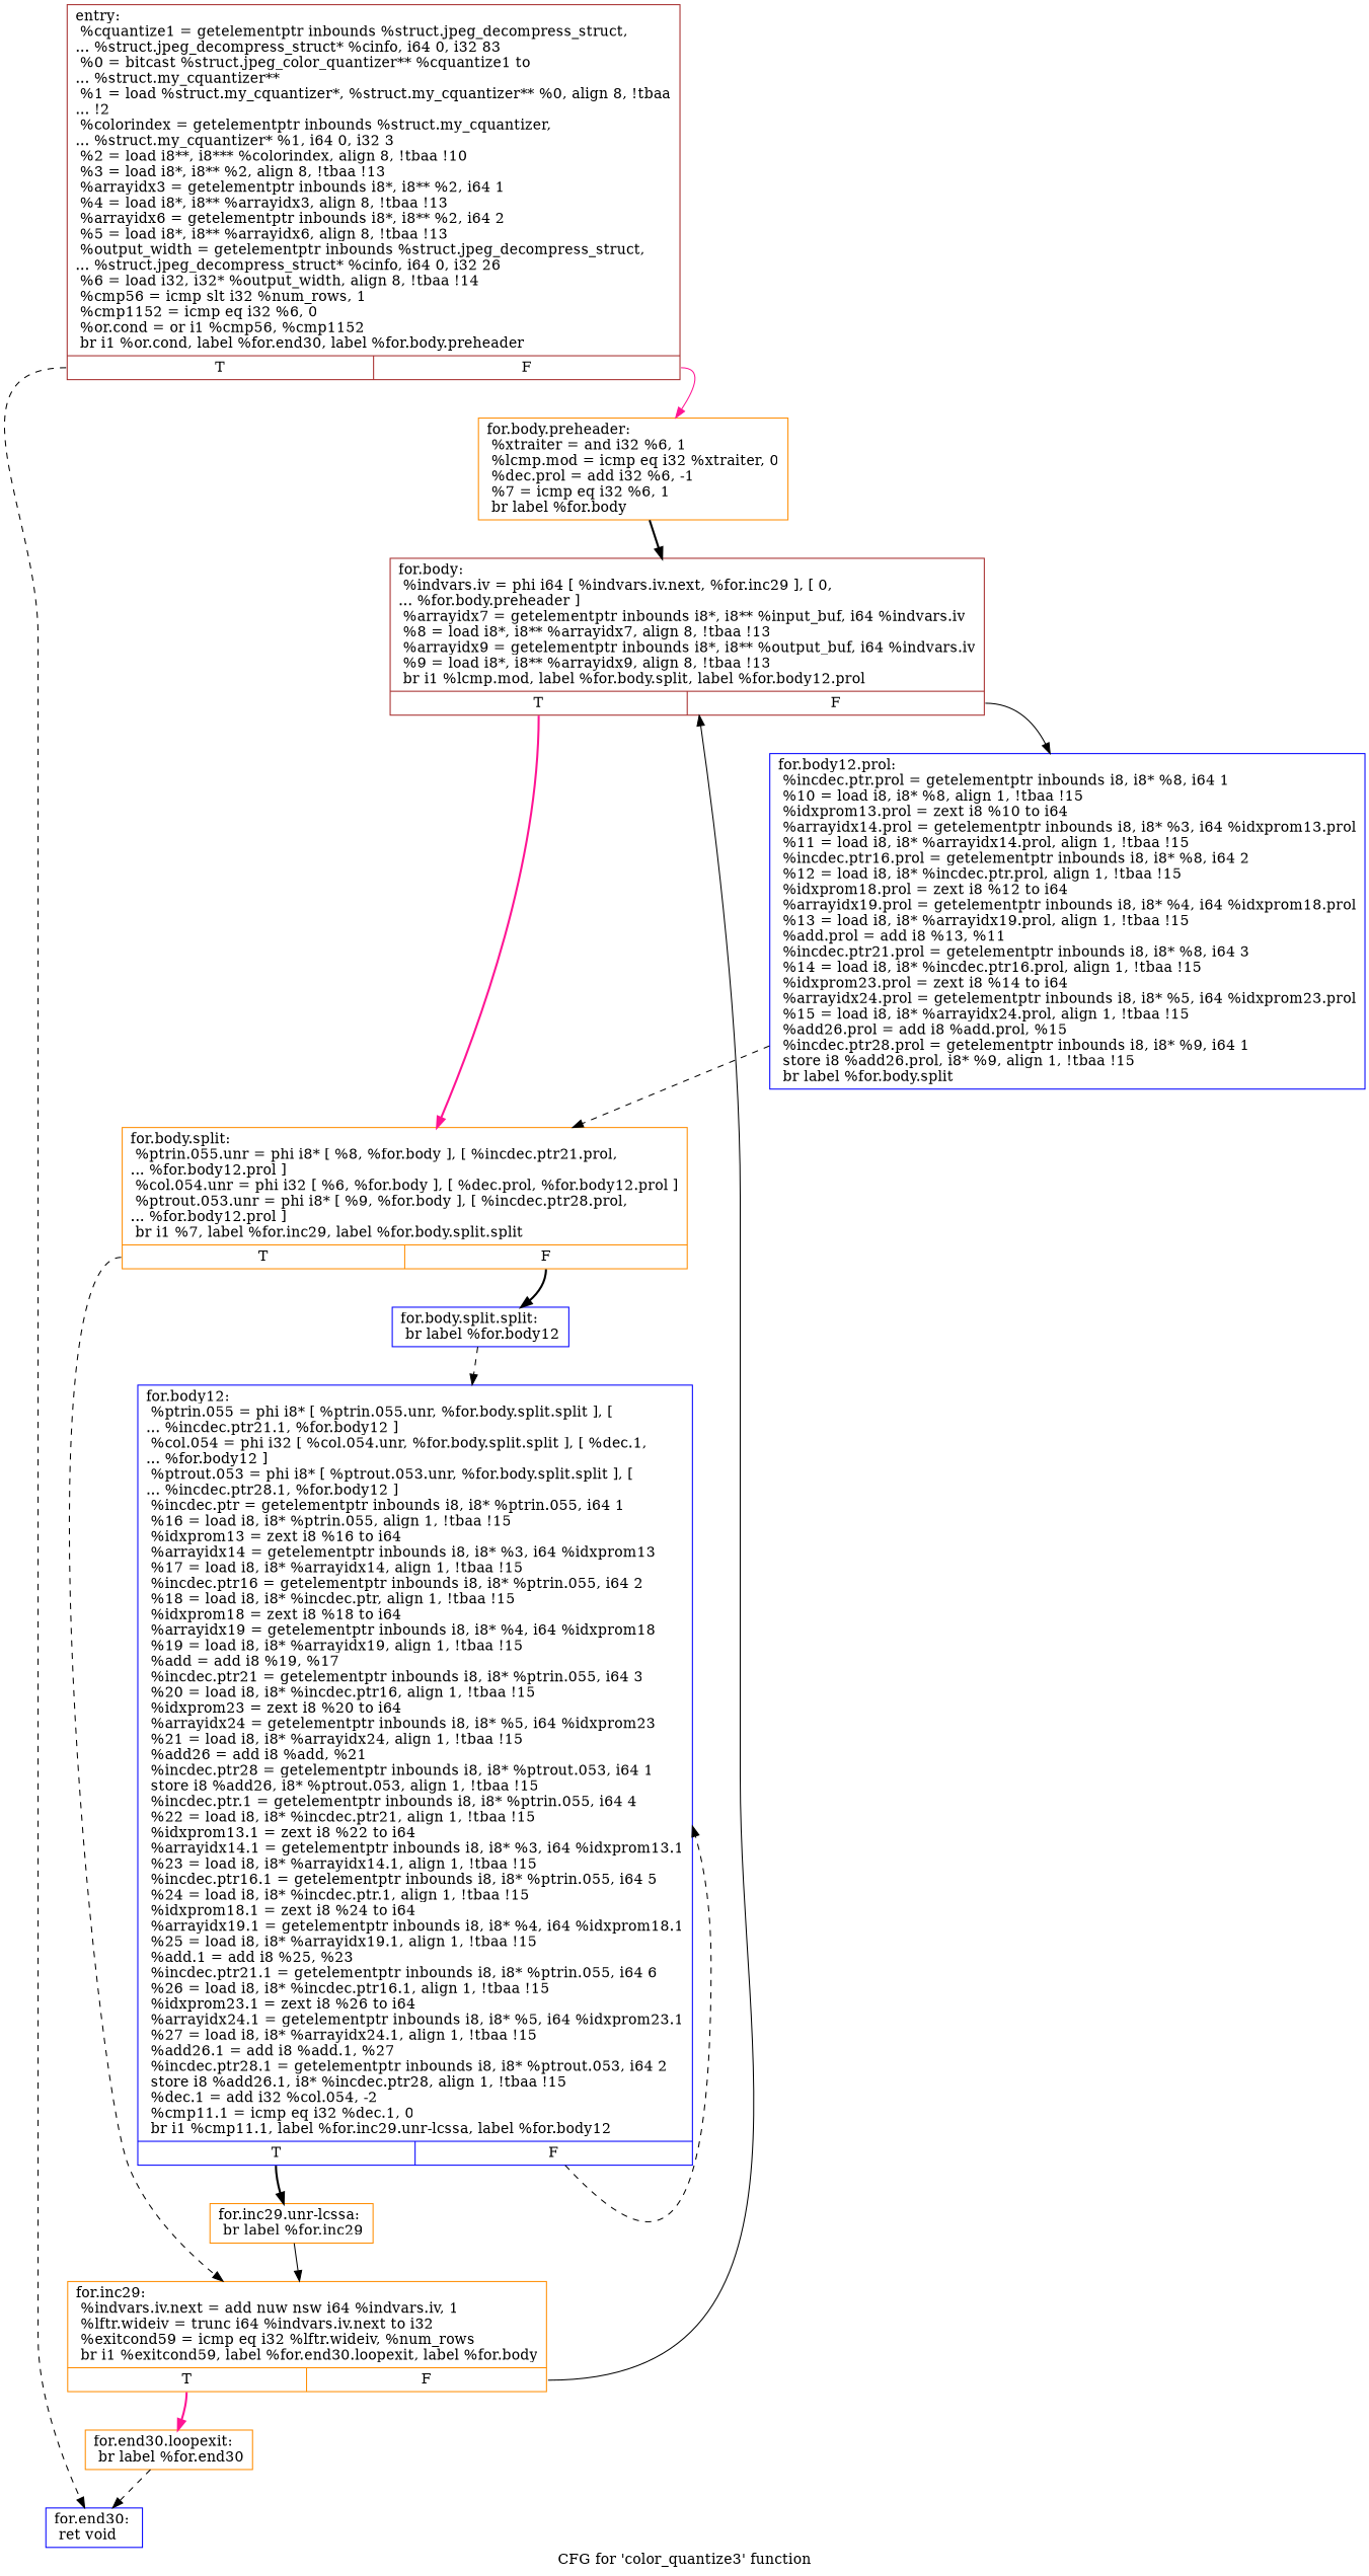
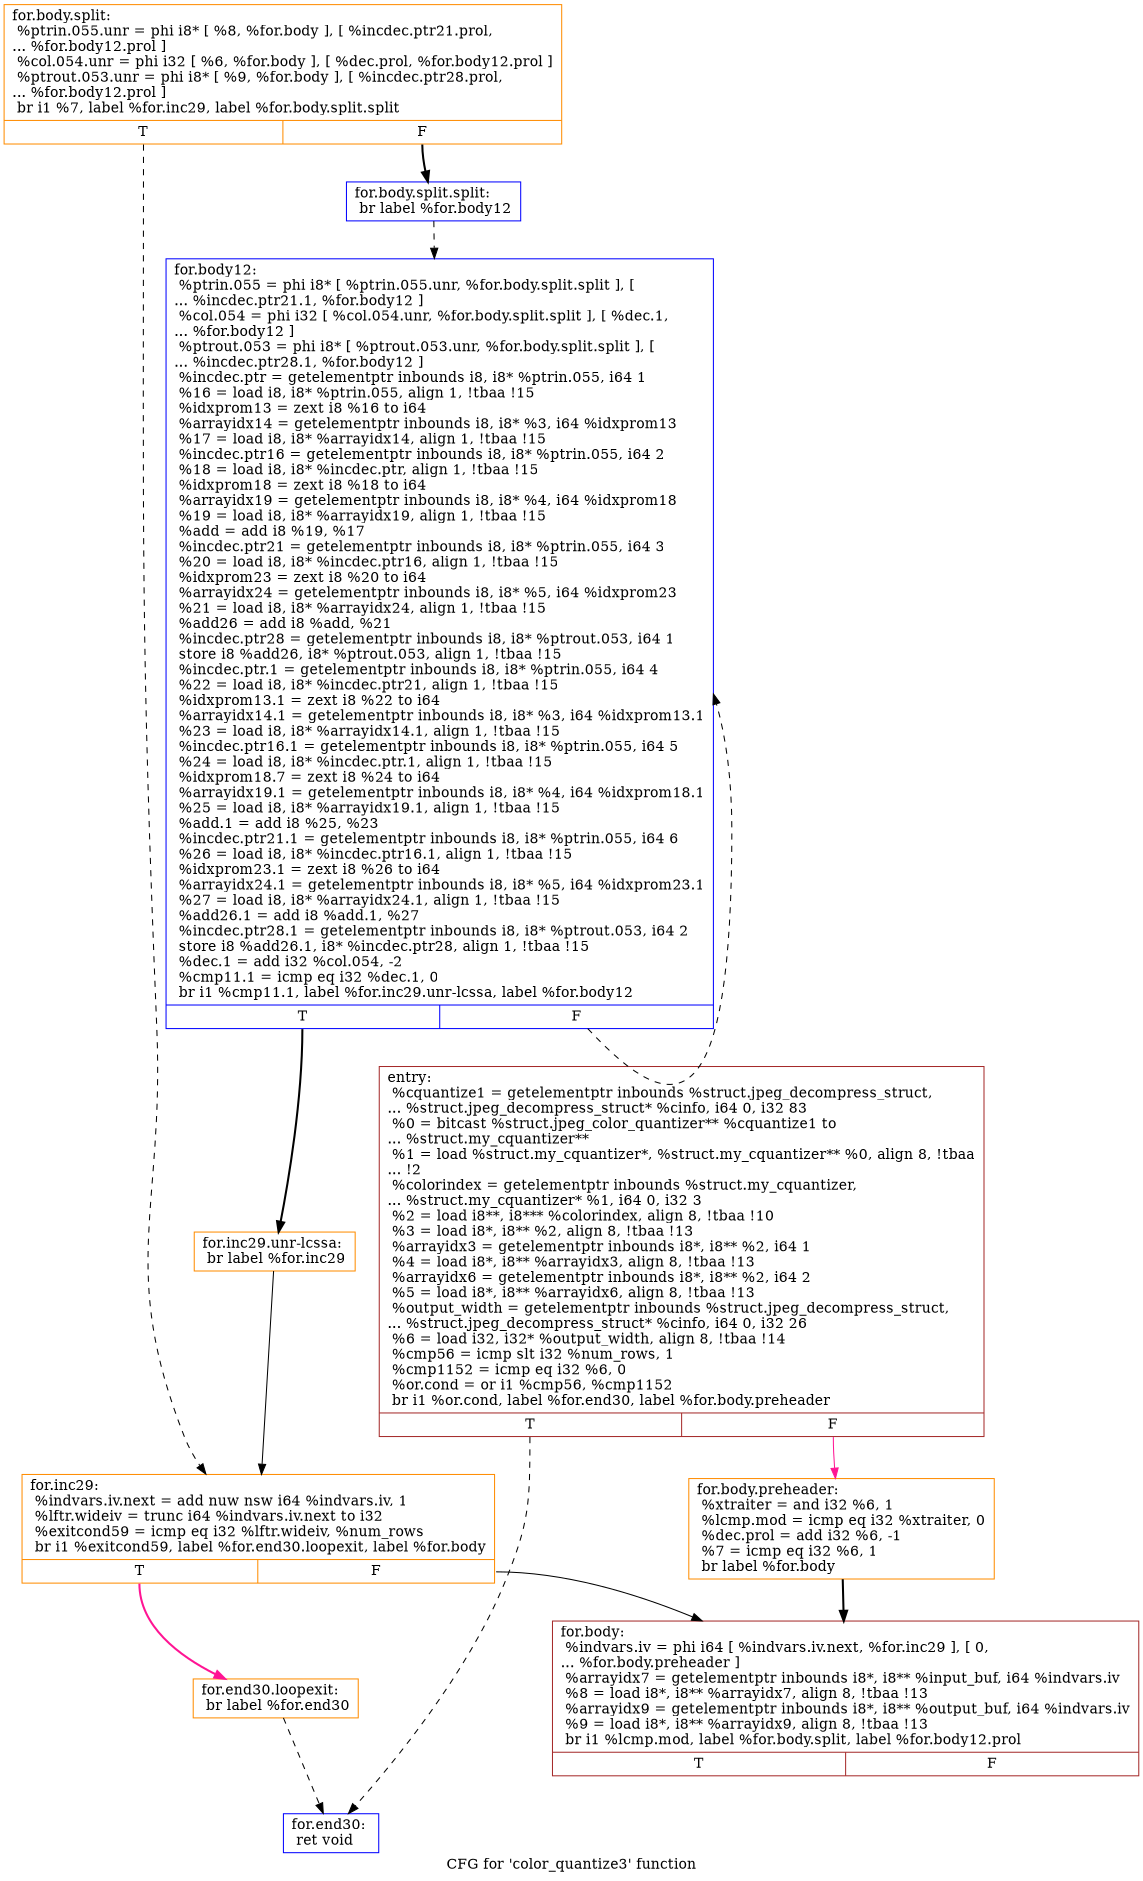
  digraph {
    label="CFG for 'color_quantize3' function"
    node [color=darkorange shape=record]
    edge [color=black style=dashed]
    n1 [color=brown label="{entry:\l  %cquantize1 = getelementptr inbounds %struct.jpeg_decompress_struct,\l... %struct.jpeg_decompress_struct* %cinfo, i64 0, i32 83\l  %0 = bitcast %struct.jpeg_color_quantizer** %cquantize1 to\l... %struct.my_cquantizer**\l  %1 = load %struct.my_cquantizer*, %struct.my_cquantizer** %0, align 8, !tbaa\l... !2\l  %colorindex = getelementptr inbounds %struct.my_cquantizer,\l... %struct.my_cquantizer* %1, i64 0, i32 3\l  %2 = load i8**, i8*** %colorindex, align 8, !tbaa !10\l  %3 = load i8*, i8** %2, align 8, !tbaa !13\l  %arrayidx3 = getelementptr inbounds i8*, i8** %2, i64 1\l  %4 = load i8*, i8** %arrayidx3, align 8, !tbaa !13\l  %arrayidx6 = getelementptr inbounds i8*, i8** %2, i64 2\l  %5 = load i8*, i8** %arrayidx6, align 8, !tbaa !13\l  %output_width = getelementptr inbounds %struct.jpeg_decompress_struct,\l... %struct.jpeg_decompress_struct* %cinfo, i64 0, i32 26\l  %6 = load i32, i32* %output_width, align 8, !tbaa !14\l  %cmp56 = icmp slt i32 %num_rows, 1\l  %cmp1152 = icmp eq i32 %6, 0\l  %or.cond = or i1 %cmp56, %cmp1152\l  br i1 %or.cond, label %for.end30, label %for.body.preheader\l|{<s0>T|<s1>F}}"]
    n2 [color=blue label="{for.end30:                                        \l  ret void\l}"]
    n3 [label="{for.body.preheader:                               \l  %xtraiter = and i32 %6, 1\l  %lcmp.mod = icmp eq i32 %xtraiter, 0\l  %dec.prol = add i32 %6, -1\l  %7 = icmp eq i32 %6, 1\l  br label %for.body\l}"]
    n4 [color=brown label="{for.body:                                         \l  %indvars.iv = phi i64 [ %indvars.iv.next, %for.inc29 ], [ 0,\l... %for.body.preheader ]\l  %arrayidx7 = getelementptr inbounds i8*, i8** %input_buf, i64 %indvars.iv\l  %8 = load i8*, i8** %arrayidx7, align 8, !tbaa !13\l  %arrayidx9 = getelementptr inbounds i8*, i8** %output_buf, i64 %indvars.iv\l  %9 = load i8*, i8** %arrayidx9, align 8, !tbaa !13\l  br i1 %lcmp.mod, label %for.body.split, label %for.body12.prol\l|{<s0>T|<s1>F}}"]
    n5 [label="{for.body.split:                                   \l  %ptrin.055.unr = phi i8* [ %8, %for.body ], [ %incdec.ptr21.prol,\l... %for.body12.prol ]\l  %col.054.unr = phi i32 [ %6, %for.body ], [ %dec.prol, %for.body12.prol ]\l  %ptrout.053.unr = phi i8* [ %9, %for.body ], [ %incdec.ptr28.prol,\l... %for.body12.prol ]\l  br i1 %7, label %for.inc29, label %for.body.split.split\l|{<s0>T|<s1>F}}"]
-   n6 [color=blue label="{for.body12.prol:                                  \l  %incdec.ptr.prol = getelementptr inbounds i8, i8* %8, i64 1\l  %10 = load i8, i8* %8, align 1, !tbaa !15\l  %idxprom13.prol = zext i8 %10 to i64\l  %arrayidx14.prol = getelementptr inbounds i8, i8* %3, i64 %idxprom13.prol\l  %11 = load i8, i8* %arrayidx14.prol, align 1, !tbaa !15\l  %incdec.ptr16.prol = getelementptr inbounds i8, i8* %8, i64 2\l  %12 = load i8, i8* %incdec.ptr.prol, align 1, !tbaa !15\l  %idxprom18.prol = zext i8 %12 to i64\l  %arrayidx19.prol = getelementptr inbounds i8, i8* %4, i64 %idxprom18.prol\l  %13 = load i8, i8* %arrayidx19.prol, align 1, !tbaa !15\l  %add.prol = add i8 %13, %11\l  %incdec.ptr21.prol = getelementptr inbounds i8, i8* %8, i64 3\l  %14 = load i8, i8* %incdec.ptr16.prol, align 1, !tbaa !15\l  %idxprom23.prol = zext i8 %14 to i64\l  %arrayidx24.prol = getelementptr inbounds i8, i8* %5, i64 %idxprom23.prol\l  %15 = load i8, i8* %arrayidx24.prol, align 1, !tbaa !15\l  %add26.prol = add i8 %add.prol, %15\l  %incdec.ptr28.prol = getelementptr inbounds i8, i8* %9, i64 1\l  store i8 %add26.prol, i8* %9, align 1, !tbaa !15\l  br label %for.body.split\l}"]
    n7 [label="{for.inc29:                                        \l  %indvars.iv.next = add nuw nsw i64 %indvars.iv, 1\l  %lftr.wideiv = trunc i64 %indvars.iv.next to i32\l  %exitcond59 = icmp eq i32 %lftr.wideiv, %num_rows\l  br i1 %exitcond59, label %for.end30.loopexit, label %for.body\l|{<s0>T|<s1>F}}"]
    n8 [color=blue label="{for.body.split.split:                             \l  br label %for.body12\l}"]
    n9 [label="{for.end30.loopexit:                               \l  br label %for.end30\l}"]
-   n10 [color=blue label="{for.body12:                                       \l  %ptrin.055 = phi i8* [ %ptrin.055.unr, %for.body.split.split ], [\l... %incdec.ptr21.1, %for.body12 ]\l  %col.054 = phi i32 [ %col.054.unr, %for.body.split.split ], [ %dec.1,\l... %for.body12 ]\l  %ptrout.053 = phi i8* [ %ptrout.053.unr, %for.body.split.split ], [\l... %incdec.ptr28.1, %for.body12 ]\l  %incdec.ptr = getelementptr inbounds i8, i8* %ptrin.055, i64 1\l  %16 = load i8, i8* %ptrin.055, align 1, !tbaa !15\l  %idxprom13 = zext i8 %16 to i64\l  %arrayidx14 = getelementptr inbounds i8, i8* %3, i64 %idxprom13\l  %17 = load i8, i8* %arrayidx14, align 1, !tbaa !15\l  %incdec.ptr16 = getelementptr inbounds i8, i8* %ptrin.055, i64 2\l  %18 = load i8, i8* %incdec.ptr, align 1, !tbaa !15\l  %idxprom18 = zext i8 %18 to i64\l  %arrayidx19 = getelementptr inbounds i8, i8* %4, i64 %idxprom18\l  %19 = load i8, i8* %arrayidx19, align 1, !tbaa !15\l  %add = add i8 %19, %17\l  %incdec.ptr21 = getelementptr inbounds i8, i8* %ptrin.055, i64 3\l  %20 = load i8, i8* %incdec.ptr16, align 1, !tbaa !15\l  %idxprom23 = zext i8 %20 to i64\l  %arrayidx24 = getelementptr inbounds i8, i8* %5, i64 %idxprom23\l  %21 = load i8, i8* %arrayidx24, align 1, !tbaa !15\l  %add26 = add i8 %add, %21\l  %incdec.ptr28 = getelementptr inbounds i8, i8* %ptrout.053, i64 1\l  store i8 %add26, i8* %ptrout.053, align 1, !tbaa !15\l  %incdec.ptr.1 = getelementptr inbounds i8, i8* %ptrin.055, i64 4\l  %22 = load i8, i8* %incdec.ptr21, align 1, !tbaa !15\l  %idxprom13.1 = zext i8 %22 to i64\l  %arrayidx14.1 = getelementptr inbounds i8, i8* %3, i64 %idxprom13.1\l  %23 = load i8, i8* %arrayidx14.1, align 1, !tbaa !15\l  %incdec.ptr16.1 = getelementptr inbounds i8, i8* %ptrin.055, i64 5\l  %24 = load i8, i8* %incdec.ptr.1, align 1, !tbaa !15\l  %idxprom18.1 = zext i8 %24 to i64\l  %arrayidx19.1 = getelementptr inbounds i8, i8* %4, i64 %idxprom18.1\l  %25 = load i8, i8* %arrayidx19.1, align 1, !tbaa !15\l  %add.1 = add i8 %25, %23\l  %incdec.ptr21.1 = getelementptr inbounds i8, i8* %ptrin.055, i64 6\l  %26 = load i8, i8* %incdec.ptr16.1, align 1, !tbaa !15\l  %idxprom23.1 = zext i8 %26 to i64\l  %arrayidx24.1 = getelementptr inbounds i8, i8* %5, i64 %idxprom23.1\l  %27 = load i8, i8* %arrayidx24.1, align 1, !tbaa !15\l  %add26.1 = add i8 %add.1, %27\l  %incdec.ptr28.1 = getelementptr inbounds i8, i8* %ptrout.053, i64 2\l  store i8 %add26.1, i8* %incdec.ptr28, align 1, !tbaa !15\l  %dec.1 = add i32 %col.054, -2\l  %cmp11.1 = icmp eq i32 %dec.1, 0\l  br i1 %cmp11.1, label %for.inc29.unr-lcssa, label %for.body12\l|{<s0>T|<s1>F}}"]
+   n10 [color=blue label="{for.body12:                                       \l  %ptrin.055 = phi i8* [ %ptrin.055.unr, %for.body.split.split ], [\l... %incdec.ptr21.1, %for.body12 ]\l  %col.054 = phi i32 [ %col.054.unr, %for.body.split.split ], [ %dec.1,\l... %for.body12 ]\l  %ptrout.053 = phi i8* [ %ptrout.053.unr, %for.body.split.split ], [\l... %incdec.ptr28.1, %for.body12 ]\l  %incdec.ptr = getelementptr inbounds i8, i8* %ptrin.055, i64 1\l  %16 = load i8, i8* %ptrin.055, align 1, !tbaa !15\l  %idxprom13 = zext i8 %16 to i64\l  %arrayidx14 = getelementptr inbounds i8, i8* %3, i64 %idxprom13\l  %17 = load i8, i8* %arrayidx14, align 1, !tbaa !15\l  %incdec.ptr16 = getelementptr inbounds i8, i8* %ptrin.055, i64 2\l  %18 = load i8, i8* %incdec.ptr, align 1, !tbaa !15\l  %idxprom18 = zext i8 %18 to i64\l  %arrayidx19 = getelementptr inbounds i8, i8* %4, i64 %idxprom18\l  %19 = load i8, i8* %arrayidx19, align 1, !tbaa !15\l  %add = add i8 %19, %17\l  %incdec.ptr21 = getelementptr inbounds i8, i8* %ptrin.055, i64 3\l  %20 = load i8, i8* %incdec.ptr16, align 1, !tbaa !15\l  %idxprom23 = zext i8 %20 to i64\l  %arrayidx24 = getelementptr inbounds i8, i8* %5, i64 %idxprom23\l  %21 = load i8, i8* %arrayidx24, align 1, !tbaa !15\l  %add26 = add i8 %add, %21\l  %incdec.ptr28 = getelementptr inbounds i8, i8* %ptrout.053, i64 1\l  store i8 %add26, i8* %ptrout.053, align 1, !tbaa !15\l  %incdec.ptr.1 = getelementptr inbounds i8, i8* %ptrin.055, i64 4\l  %22 = load i8, i8* %incdec.ptr21, align 1, !tbaa !15\l  %idxprom13.1 = zext i8 %22 to i64\l  %arrayidx14.1 = getelementptr inbounds i8, i8* %3, i64 %idxprom13.1\l  %23 = load i8, i8* %arrayidx14.1, align 1, !tbaa !15\l  %incdec.ptr16.1 = getelementptr inbounds i8, i8* %ptrin.055, i64 5\l  %24 = load i8, i8* %incdec.ptr.1, align 1, !tbaa !15\l  %idxprom18.7 = zext i8 %24 to i64\l  %arrayidx19.1 = getelementptr inbounds i8, i8* %4, i64 %idxprom18.1\l  %25 = load i8, i8* %arrayidx19.1, align 1, !tbaa !15\l  %add.1 = add i8 %25, %23\l  %incdec.ptr21.1 = getelementptr inbounds i8, i8* %ptrin.055, i64 6\l  %26 = load i8, i8* %incdec.ptr16.1, align 1, !tbaa !15\l  %idxprom23.1 = zext i8 %26 to i64\l  %arrayidx24.1 = getelementptr inbounds i8, i8* %5, i64 %idxprom23.1\l  %27 = load i8, i8* %arrayidx24.1, align 1, !tbaa !15\l  %add26.1 = add i8 %add.1, %27\l  %incdec.ptr28.1 = getelementptr inbounds i8, i8* %ptrout.053, i64 2\l  store i8 %add26.1, i8* %incdec.ptr28, align 1, !tbaa !15\l  %dec.1 = add i32 %col.054, -2\l  %cmp11.1 = icmp eq i32 %dec.1, 0\l  br i1 %cmp11.1, label %for.inc29.unr-lcssa, label %for.body12\l|{<s0>T|<s1>F}}"]
    n11 [label="{for.inc29.unr-lcssa:                              \l  br label %for.inc29\l}"]
    n1 -> n2 [tailport=s0]
    n1 -> n3 [color=deeppink style=solid tailport=s1]
    n3 -> n4 [style=bold]
-   n4 -> n5 [color=deeppink style=bold tailport=s0]
-   n4 -> n6 [style=solid tailport=s1]
    n5 -> n7 [tailport=s0]
    n5 -> n8 [style=bold tailport=s1]
-   n6 -> n5
    n7 -> n4 [style=solid tailport=s1]
    n7 -> n9 [color=deeppink style=bold tailport=s0]
    n8 -> n10
    n9 -> n2
    n10 -> n10 [tailport=s1]
    n10 -> n11 [style=bold tailport=s0]
    n11 -> n7 [style=solid]
  }
